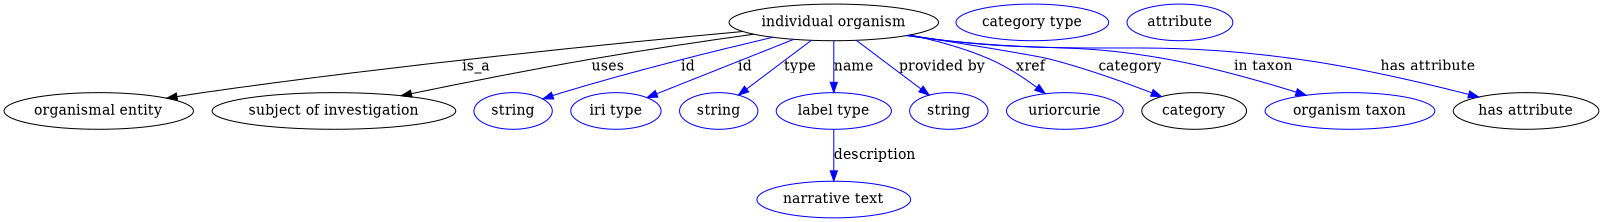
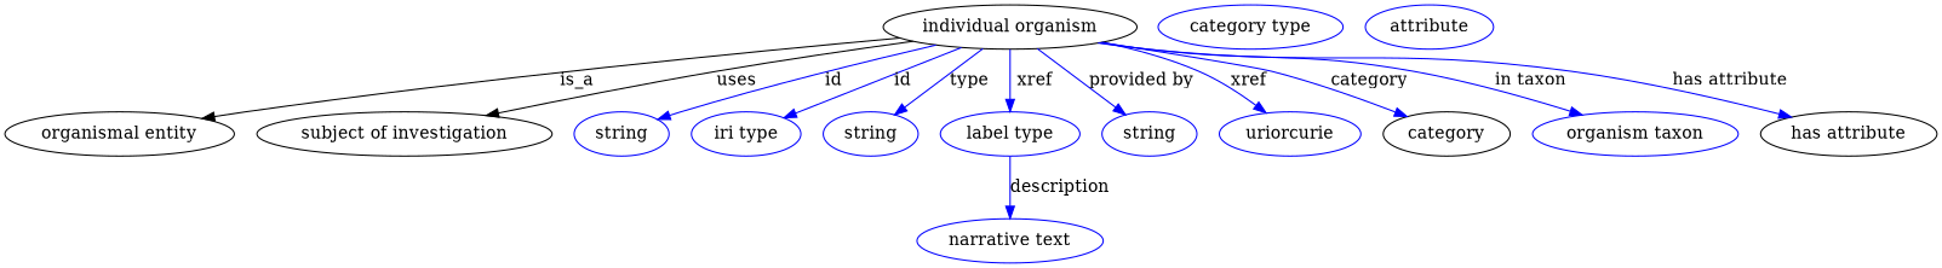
  digraph {
    node [color=blue]
    edge [color=blue style=solid]
    n1 [height=0.5 label="individual organism" width=2.8525 color=""]
    "organismal entity" [height=0.5 width=2.5817 color=""]
    "subject of investigation" [height=0.5 width=3.3219 color=""]
    n4 [height=0.5 label=string width=1.0652]
    n5 [height=0.5 label="iri type" width=1.2277]
    n6 [height=0.5 label=string width=1.0652]
    n7 [height=0.5 label="label type" width=1.5707]
    n8 [height=0.5 label=string width=1.0652]
    n9 [height=0.5 label=uriorcurie width=1.5887]
    category [height=0.5 width=1.4263 color=""]
    n11 [height=0.5 label="organism taxon" width=2.3109]
    "has attribute" [height=0.5 width=1.9859 color=""]
    n13 [height=0.5 label="narrative text" width=2.0943]
    n14 [height=0.5 label="category type" width=2.0762]
    n15 [height=0.5 label=attribute width=1.4443]
    n1 -> "organismal entity" [label=is_a color="" style=""]
    n1 -> "subject of investigation" [label=uses color="" style=""]
    n1 -> n4 [label=id]
    n1 -> n5 [label=id]
    n1 -> n6 [label=type]
-   n1 -> n7 [label=name]
+   n1 -> n7 [label=xref]
    n1 -> n8 [label="provided by"]
    n1 -> n9 [label=xref]
    n1 -> category [label=category]
    n1 -> n11 [label="in taxon"]
    n1 -> "has attribute" [label="has attribute"]
    n7 -> n13 [label=description]
  }
